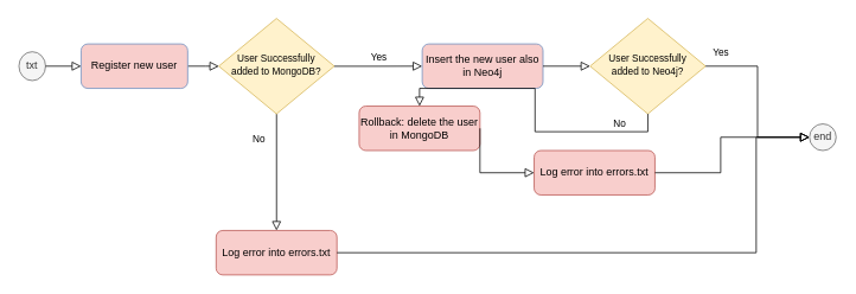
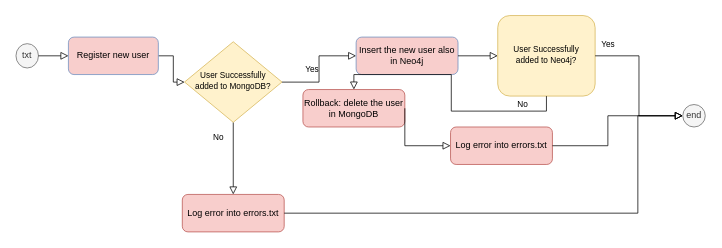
  <mxCell id="0" />
  <mxCell id="1" parent="0" />
  <mxCell id="2" value="" style="rounded=0;html=1;jettySize=auto;orthogonalLoop=1;fontSize=11;endArrow=block;endFill=0;endSize=8;strokeWidth=1;shadow=0;labelBackgroundColor=none;edgeStyle=orthogonalEdgeStyle;" edge="1" parent="1" source="3" target="6"><mxGeometry relative="1" as="geometry" /></mxCell>
  <mxCell id="3" value="Register new user" style="rounded=1;whiteSpace=wrap;html=1;fontSize=12;glass=0;strokeWidth=1;shadow=0;fillColor=#f8cecc;strokeColor=#6c8ebf;" vertex="1" parent="1"><mxGeometry x="90" y="49" width="120" height="50" as="geometry" /></mxCell>
  <mxCell id="4" value="No" style="rounded=0;html=1;jettySize=auto;orthogonalLoop=1;fontSize=11;endArrow=block;endFill=0;endSize=8;strokeWidth=1;shadow=0;labelBackgroundColor=none;edgeStyle=orthogonalEdgeStyle;entryX=0.5;entryY=0;entryDx=0;entryDy=0;" edge="1" parent="1" source="6" target="16"><mxGeometry x="-0.58" y="-20" relative="1" as="geometry"><mxPoint as="offset" /><mxPoint x="310" y="219" as="targetPoint" /></mxGeometry></mxCell>
  <mxCell id="5" value="Yes" style="edgeStyle=orthogonalEdgeStyle;rounded=0;html=1;jettySize=auto;orthogonalLoop=1;fontSize=11;endArrow=block;endFill=0;endSize=8;strokeWidth=1;shadow=0;labelBackgroundColor=none;" edge="1" parent="1" source="6" target="7"><mxGeometry y="10" relative="1" as="geometry"><mxPoint as="offset" /></mxGeometry></mxCell>
- <mxCell id="6" value="&lt;font style=&quot;font-size: 11px&quot;&gt;User Successfully added to MongoDB?&lt;/font&gt;" style="rhombus;whiteSpace=wrap;html=1;shadow=0;fontFamily=Helvetica;fontSize=12;align=center;strokeWidth=1;spacing=6;spacingTop=-4;fillColor=#fff2cc;strokeColor=#d6b656;" vertex="1" parent="1"><mxGeometry x="245" y="20.25" width="130" height="107.5" as="geometry" /></mxCell>
+ <mxCell id="6" value="&lt;font style=&quot;font-size: 11px&quot;&gt;User Successfully added to MongoDB?&lt;/font&gt;" style="rhombus;whiteSpace=wrap;html=1;shadow=0;fontFamily=Helvetica;fontSize=12;align=center;strokeWidth=1;spacing=6;spacingTop=-4;fillColor=#fff2cc;strokeColor=#d6b656;" vertex="1" parent="1"><mxGeometry x="245" y="55.25" width="130" height="107.5" as="geometry" /></mxCell>
  <mxCell id="7" value="Insert the new user also in Neo4j" style="rounded=1;whiteSpace=wrap;html=1;fontSize=12;glass=0;strokeWidth=1;shadow=0;fillColor=#f8cecc;strokeColor=#6c8ebf;" vertex="1" parent="1"><mxGeometry x="474" y="49" width="136" height="50" as="geometry" /></mxCell>
  <mxCell id="8" value="txt" style="ellipse;whiteSpace=wrap;html=1;fillColor=#f5f5f5;strokeColor=#666666;fontColor=#333333;" vertex="1" parent="1"><mxGeometry x="20" y="57.75" width="30" height="32.5" as="geometry" /></mxCell>
  <mxCell id="9" value="" style="rounded=0;html=1;jettySize=auto;orthogonalLoop=1;fontSize=11;endArrow=block;endFill=0;endSize=8;strokeWidth=1;shadow=0;labelBackgroundColor=none;edgeStyle=orthogonalEdgeStyle;entryX=0;entryY=0.5;entryDx=0;entryDy=0;exitX=1;exitY=0.5;exitDx=0;exitDy=0;" edge="1" parent="1" source="8" target="3"><mxGeometry relative="1" as="geometry"><mxPoint x="0" y="78.5" as="sourcePoint" /><mxPoint x="80" y="78.5" as="targetPoint" /></mxGeometry></mxCell>
  <mxCell id="10" value="" style="rounded=0;html=1;jettySize=auto;orthogonalLoop=1;fontSize=11;endArrow=block;endFill=0;endSize=8;strokeWidth=1;shadow=0;labelBackgroundColor=none;edgeStyle=orthogonalEdgeStyle;exitX=1;exitY=0.5;exitDx=0;exitDy=0;entryX=0;entryY=0.5;entryDx=0;entryDy=0;" edge="1" parent="1" source="7" target="11"><mxGeometry y="20" relative="1" as="geometry"><mxPoint as="offset" /><mxPoint x="619.97" y="127.7" as="sourcePoint" /><mxPoint x="700" y="74" as="targetPoint" /></mxGeometry></mxCell>
- <mxCell id="11" value="&lt;font style=&quot;font-size: 11px&quot;&gt;User Successfully added to Neo4j?&lt;/font&gt;" style="rhombus;whiteSpace=wrap;html=1;shadow=0;fontFamily=Helvetica;fontSize=12;align=center;strokeWidth=1;spacing=6;spacingTop=-4;fillColor=#fff2cc;strokeColor=#d6b656;" vertex="1" parent="1"><mxGeometry x="663" y="20.25" width="130" height="107.5" as="geometry" /></mxCell>
+ <mxCell id="11" value="&lt;font style=&quot;font-size: 11px&quot;&gt;User Successfully added to Neo4j?&lt;/font&gt;" style="whiteSpace=wrap;html=1;shadow=0;fontFamily=Helvetica;fontSize=12;align=center;strokeWidth=1;spacing=6;spacingTop=-4;fillColor=#fff2cc;strokeColor=#d6b656;rounded=1;" vertex="1" parent="1"><mxGeometry x="663" y="20.25" width="130" height="107.5" as="geometry" /></mxCell>
  <mxCell id="12" value="Yes" style="edgeStyle=orthogonalEdgeStyle;rounded=0;html=1;jettySize=auto;orthogonalLoop=1;fontSize=11;endArrow=block;endFill=0;endSize=8;strokeWidth=1;shadow=0;labelBackgroundColor=none;exitX=1;exitY=0.5;exitDx=0;exitDy=0;entryX=0;entryY=0.5;entryDx=0;entryDy=0;" edge="1" parent="1" source="11" target="13"><mxGeometry x="-0.83" y="15" relative="1" as="geometry"><mxPoint as="offset" /><mxPoint x="820" y="109" as="sourcePoint" /><mxPoint x="888" y="159" as="targetPoint" /></mxGeometry></mxCell>
  <mxCell id="13" value="end" style="ellipse;whiteSpace=wrap;html=1;fillColor=#f5f5f5;strokeColor=#666666;fontColor=#333333;" vertex="1" parent="1"><mxGeometry x="910" y="139" width="30" height="30" as="geometry" /></mxCell>
  <mxCell id="14" value="No" style="edgeStyle=orthogonalEdgeStyle;rounded=0;html=1;jettySize=auto;orthogonalLoop=1;fontSize=11;endArrow=block;endFill=0;endSize=8;strokeWidth=1;shadow=0;labelBackgroundColor=none;exitX=0.5;exitY=1;exitDx=0;exitDy=0;entryX=0.5;entryY=0;entryDx=0;entryDy=0;" edge="1" parent="1" source="11" target="15"><mxGeometry x="-0.699" y="-9" relative="1" as="geometry"><mxPoint as="offset" /><mxPoint x="600" y="184" as="sourcePoint" /><mxPoint x="800" y="259" as="targetPoint" /></mxGeometry></mxCell>
  <mxCell id="15" value="Rollback: delete the user in MongoDB" style="rounded=1;whiteSpace=wrap;html=1;fontSize=12;glass=0;strokeWidth=1;shadow=0;fillColor=#f8cecc;strokeColor=#b85450;" vertex="1" parent="1"><mxGeometry x="403" y="119" width="136" height="50" as="geometry" /></mxCell>
  <mxCell id="16" value="Log error into errors.txt" style="rounded=1;whiteSpace=wrap;html=1;fontSize=12;glass=0;strokeWidth=1;shadow=0;fillColor=#f8cecc;strokeColor=#b85450;" vertex="1" parent="1"><mxGeometry x="242" y="259" width="136" height="50" as="geometry" /></mxCell>
  <mxCell id="17" value="" style="edgeStyle=orthogonalEdgeStyle;rounded=0;html=1;jettySize=auto;orthogonalLoop=1;fontSize=11;endArrow=block;endFill=0;endSize=8;strokeWidth=1;shadow=0;labelBackgroundColor=none;exitX=1;exitY=0.5;exitDx=0;exitDy=0;entryX=0;entryY=0.5;entryDx=0;entryDy=0;" edge="1" parent="1" source="16" target="13"><mxGeometry y="10" relative="1" as="geometry"><mxPoint as="offset" /><mxPoint x="420" y="284" as="sourcePoint" /><mxPoint x="910" y="149" as="targetPoint" /><Array as="points"><mxPoint x="850" y="284" /><mxPoint x="850" y="154" /></Array></mxGeometry></mxCell>
  <mxCell id="18" value="Log error into errors.txt" style="rounded=1;whiteSpace=wrap;html=1;fontSize=12;glass=0;strokeWidth=1;shadow=0;fillColor=#f8cecc;strokeColor=#b85450;" vertex="1" parent="1"><mxGeometry x="600" y="169" width="136" height="50" as="geometry" /></mxCell>
  <mxCell id="19" value="" style="edgeStyle=orthogonalEdgeStyle;rounded=0;html=1;jettySize=auto;orthogonalLoop=1;fontSize=11;endArrow=block;endFill=0;endSize=8;strokeWidth=1;shadow=0;labelBackgroundColor=none;exitX=1;exitY=0.5;exitDx=0;exitDy=0;" edge="1" parent="1" source="18" target="13"><mxGeometry y="10" relative="1" as="geometry"><mxPoint as="offset" /><mxPoint x="778" y="194" as="sourcePoint" /><mxPoint x="1268" y="89" as="targetPoint" /><Array as="points"><mxPoint x="810" y="194" /><mxPoint x="810" y="154" /></Array></mxGeometry></mxCell>
  <mxCell id="20" value="" style="edgeStyle=orthogonalEdgeStyle;rounded=0;html=1;jettySize=auto;orthogonalLoop=1;fontSize=11;endArrow=block;endFill=0;endSize=8;strokeWidth=1;shadow=0;labelBackgroundColor=none;exitX=1;exitY=0.5;exitDx=0;exitDy=0;entryX=0;entryY=0.5;entryDx=0;entryDy=0;" edge="1" parent="1" source="15" target="18"><mxGeometry y="10" relative="1" as="geometry"><mxPoint as="offset" /><mxPoint x="530" y="254" as="sourcePoint" /><mxPoint x="704" y="209" as="targetPoint" /><Array as="points"><mxPoint x="600" y="194" /></Array></mxGeometry></mxCell>
